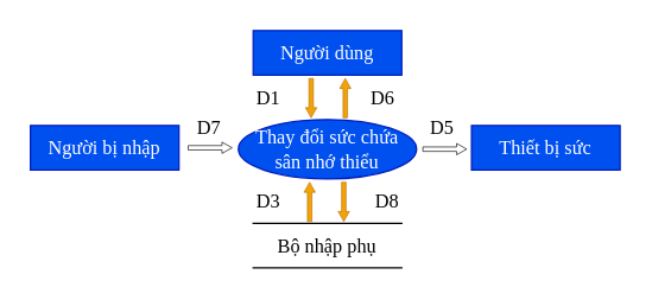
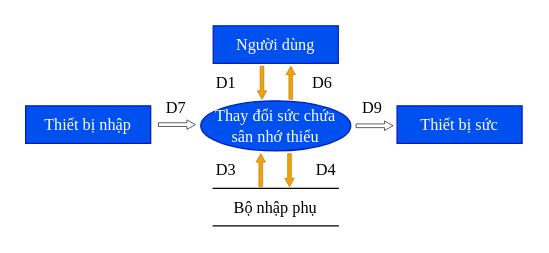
  <mxCell id="0" />
  <mxCell id="1" parent="0" />
  <mxCell id="2" value="&lt;font face=&quot;Times New Roman&quot;&gt;&lt;span style=&quot;font-size: 13px;&quot;&gt;Thay đổi sức chứa&lt;/span&gt;&lt;/font&gt;&lt;div&gt;&lt;font face=&quot;Times New Roman&quot;&gt;&lt;span style=&quot;font-size: 13px;&quot;&gt;sân nhớ thiểu&lt;/span&gt;&lt;/font&gt;&lt;/div&gt;" style="shape=ellipse;html=1;dashed=0;whiteSpace=wrap;perimeter=ellipsePerimeter;fillColor=#0050ef;strokeColor=#001DBC;fontColor=#ffffff;" parent="1" vertex="1"><mxGeometry x="160" y="80" width="120" height="40" as="geometry" /></mxCell>
  <mxCell id="3" value="&lt;font style=&quot;font-size: 13px;&quot; face=&quot;Times New Roman&quot;&gt;Người dùng&lt;/font&gt;" style="html=1;dashed=0;whiteSpace=wrap;fillColor=#0050ef;strokeColor=#001DBC;fontColor=#ffffff;" parent="1" vertex="1"><mxGeometry x="170" y="20" width="100" height="30" as="geometry" /></mxCell>
- <mxCell id="4" value="&lt;font style=&quot;font-size: 13px;&quot; face=&quot;Times New Roman&quot;&gt;Người bị nhập&lt;/font&gt;" style="html=1;dashed=0;whiteSpace=wrap;fillColor=#0050ef;strokeColor=#001DBC;fontColor=#ffffff;" parent="1" vertex="1"><mxGeometry x="20" y="84" width="100" height="30" as="geometry" /></mxCell>
+ <mxCell id="4" value="&lt;font style=&quot;font-size: 13px;&quot; face=&quot;Times New Roman&quot;&gt;Thiết bị nhập&lt;/font&gt;" style="html=1;dashed=0;whiteSpace=wrap;fillColor=#0050ef;strokeColor=#001DBC;fontColor=#ffffff;" parent="1" vertex="1"><mxGeometry x="20" y="84" width="100" height="30" as="geometry" /></mxCell>
  <mxCell id="5" value="&lt;font style=&quot;font-size: 13px;&quot; face=&quot;Times New Roman&quot;&gt;Thiết bị sức&lt;/font&gt;" style="html=1;dashed=0;whiteSpace=wrap;fillColor=#0050ef;strokeColor=#001DBC;fontColor=#ffffff;" parent="1" vertex="1"><mxGeometry x="317" y="84" width="100" height="30" as="geometry" /></mxCell>
  <mxCell id="6" value="&lt;font face=&quot;Times New Roman&quot; style=&quot;font-size: 13px;&quot;&gt;Bộ nhập phụ&lt;/font&gt;" style="html=1;dashed=0;whiteSpace=wrap;shape=partialRectangle;right=0;left=0;" parent="1" vertex="1"><mxGeometry x="170" y="150" width="100" height="30" as="geometry" /></mxCell>
  <mxCell id="7" value="" style="endArrow=classic;html=1;rounded=0;shape=flexArrow;endWidth=4.136;endSize=2.09;width=2.965;strokeWidth=0.5;" parent="1" edge="1"><mxGeometry width="50" height="50" relative="1" as="geometry"><mxPoint x="284" y="99.92" as="sourcePoint" /><mxPoint x="314" y="99.92" as="targetPoint" /></mxGeometry></mxCell>
  <mxCell id="8" value="" style="endArrow=classic;html=1;rounded=0;shape=flexArrow;endWidth=4.136;endSize=2.09;width=2.965;strokeWidth=0.5;" parent="1" edge="1"><mxGeometry width="50" height="50" relative="1" as="geometry"><mxPoint x="126" y="99" as="sourcePoint" /><mxPoint x="156" y="99" as="targetPoint" /></mxGeometry></mxCell>
  <mxCell id="9" value="" style="endArrow=classic;html=1;rounded=0;shape=flexArrow;endWidth=4.136;endSize=2.09;width=2.965;strokeWidth=0.5;exitX=0.397;exitY=-0.067;exitDx=0;exitDy=0;exitPerimeter=0;fillColor=#f0a30a;strokeColor=#BD7000;" parent="1" edge="1"><mxGeometry width="50" height="50" relative="1" as="geometry"><mxPoint x="208" y="148.99" as="sourcePoint" /><mxPoint x="208" y="122" as="targetPoint" /></mxGeometry></mxCell>
  <mxCell id="10" value="" style="endArrow=classic;html=1;rounded=0;shape=flexArrow;endWidth=4.136;endSize=2.09;width=2.965;strokeWidth=0.5;exitX=0.397;exitY=-0.067;exitDx=0;exitDy=0;exitPerimeter=0;fillColor=#f0a30a;strokeColor=#BD7000;" parent="1" edge="1"><mxGeometry width="50" height="50" relative="1" as="geometry"><mxPoint x="231" y="122" as="sourcePoint" /><mxPoint x="231" y="148.99" as="targetPoint" /></mxGeometry></mxCell>
  <mxCell id="11" value="" style="endArrow=classic;html=1;rounded=0;shape=flexArrow;endWidth=4.136;endSize=2.09;width=2.965;strokeWidth=0.5;exitX=0.397;exitY=-0.067;exitDx=0;exitDy=0;exitPerimeter=0;fillColor=#f0a30a;strokeColor=#BD7000;" parent="1" edge="1"><mxGeometry width="50" height="50" relative="1" as="geometry"><mxPoint x="209" y="52" as="sourcePoint" /><mxPoint x="209" y="78.99" as="targetPoint" /></mxGeometry></mxCell>
  <mxCell id="12" value="" style="endArrow=classic;html=1;rounded=0;shape=flexArrow;endWidth=4.136;endSize=2.09;width=2.965;strokeWidth=0.5;exitX=0.397;exitY=-0.067;exitDx=0;exitDy=0;exitPerimeter=0;fillColor=#f0a30a;strokeColor=#BD7000;" parent="1" edge="1"><mxGeometry width="50" height="50" relative="1" as="geometry"><mxPoint x="232" y="78.99" as="sourcePoint" /><mxPoint x="232" y="52" as="targetPoint" /></mxGeometry></mxCell>
  <mxCell id="13" value="&lt;font face=&quot;Times New Roman&quot; style=&quot;font-size: 13px;&quot;&gt;D1&lt;/font&gt;" style="text;html=1;align=center;verticalAlign=middle;resizable=0;points=[];autosize=1;strokeColor=none;fillColor=none;" parent="1" vertex="1"><mxGeometry x="160" y="50" width="40" height="30" as="geometry" /></mxCell>
  <mxCell id="14" value="&lt;font face=&quot;Times New Roman&quot; style=&quot;font-size: 13px;&quot;&gt;D6&lt;/font&gt;" style="text;html=1;align=center;verticalAlign=middle;resizable=0;points=[];autosize=1;strokeColor=none;fillColor=none;" parent="1" vertex="1"><mxGeometry x="237" y="50" width="40" height="30" as="geometry" /></mxCell>
  <mxCell id="15" value="&lt;font face=&quot;Times New Roman&quot; style=&quot;font-size: 13px;&quot;&gt;D7&lt;/font&gt;" style="text;html=1;align=center;verticalAlign=middle;resizable=0;points=[];autosize=1;strokeColor=none;fillColor=none;" parent="1" vertex="1"><mxGeometry x="120" y="70" width="40" height="30" as="geometry" /></mxCell>
  <mxCell id="16" value="&lt;font face=&quot;Times New Roman&quot; style=&quot;font-size: 13px;&quot;&gt;D3&lt;/font&gt;" style="text;html=1;align=center;verticalAlign=middle;resizable=0;points=[];autosize=1;strokeColor=none;fillColor=none;" parent="1" vertex="1"><mxGeometry x="160" y="120" width="40" height="30" as="geometry" /></mxCell>
- <mxCell id="17" value="&lt;font face=&quot;Times New Roman&quot; style=&quot;font-size: 13px;&quot;&gt;D8&lt;/font&gt;" style="text;html=1;align=center;verticalAlign=middle;resizable=0;points=[];autosize=1;strokeColor=none;fillColor=none;" parent="1" vertex="1"><mxGeometry x="240" y="120" width="40" height="30" as="geometry" /></mxCell>
- <mxCell id="18" value="&lt;font face=&quot;Times New Roman&quot; style=&quot;font-size: 13px;&quot;&gt;D5&lt;/font&gt;" style="text;html=1;align=center;verticalAlign=middle;resizable=0;points=[];autosize=1;strokeColor=none;fillColor=none;" parent="1" vertex="1"><mxGeometry x="277" y="70" width="40" height="30" as="geometry" /></mxCell>
+ <mxCell id="17" value="&lt;font face=&quot;Times New Roman&quot; style=&quot;font-size: 13px;&quot;&gt;D4&lt;/font&gt;" style="text;html=1;align=center;verticalAlign=middle;resizable=0;points=[];autosize=1;strokeColor=none;fillColor=none;" parent="1" vertex="1"><mxGeometry x="240" y="120" width="40" height="30" as="geometry" /></mxCell>
+ <mxCell id="18" value="&lt;font face=&quot;Times New Roman&quot; style=&quot;font-size: 13px;&quot;&gt;D9&lt;/font&gt;" style="text;html=1;align=center;verticalAlign=middle;resizable=0;points=[];autosize=1;strokeColor=none;fillColor=none;" parent="1" vertex="1"><mxGeometry x="277" y="70" width="40" height="30" as="geometry" /></mxCell>
